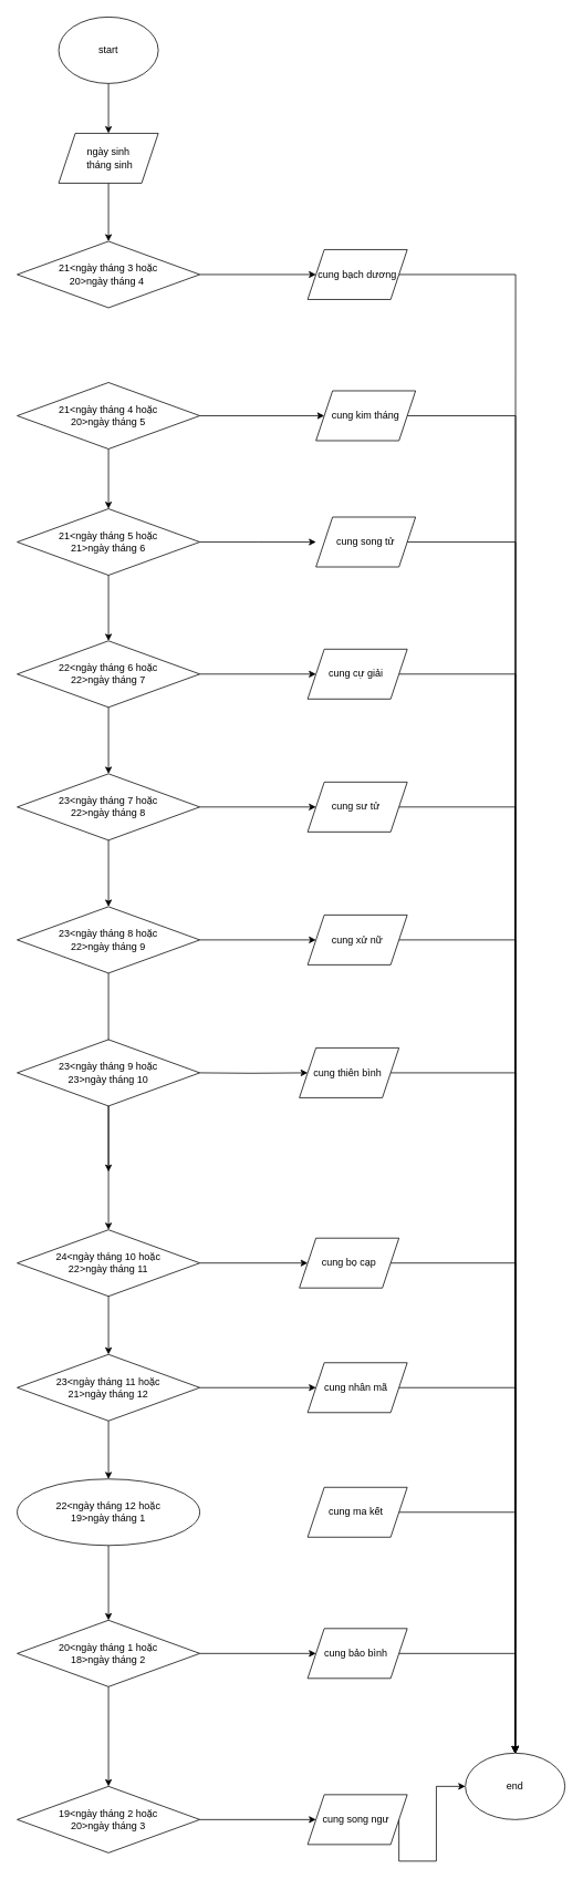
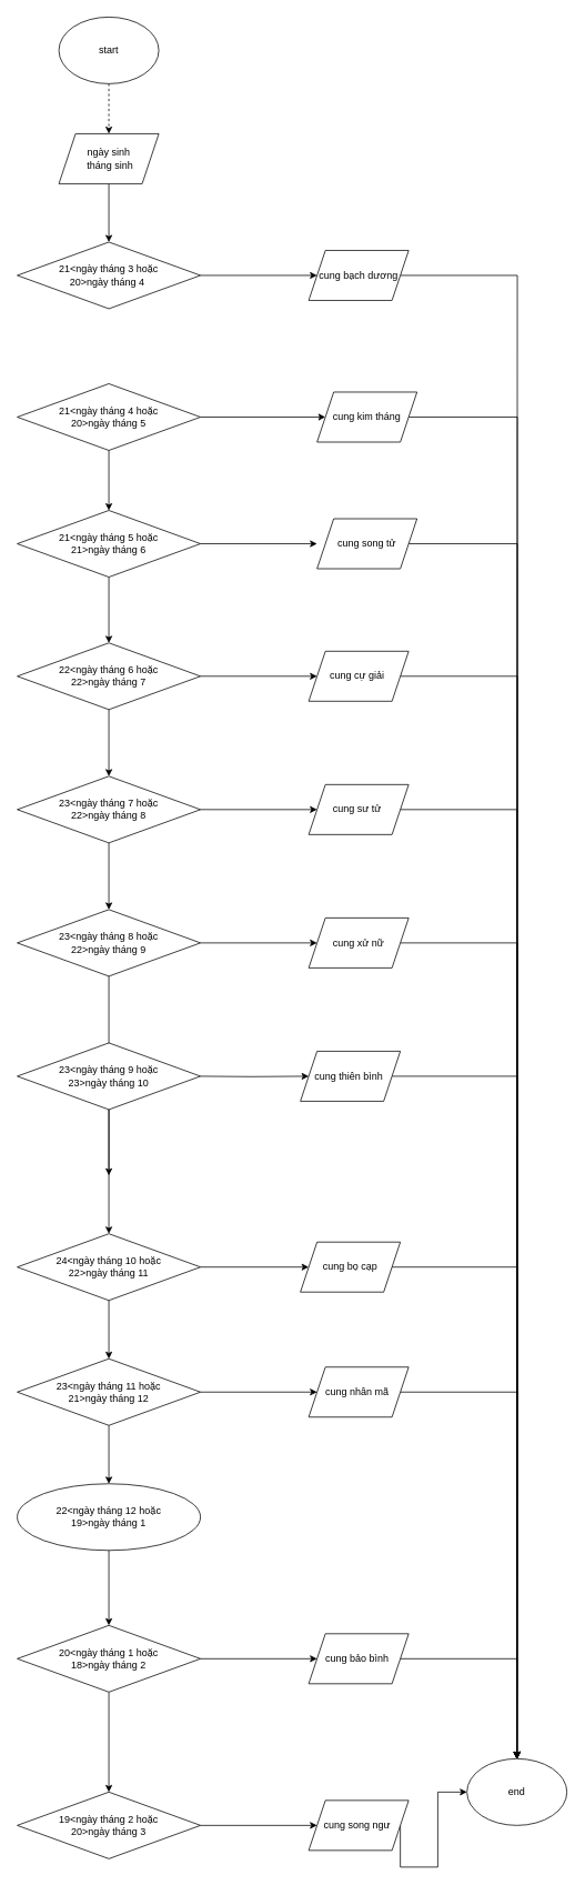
  <mxCell id="0" />
  <mxCell id="1" parent="0" />
- <mxCell id="2" value="" style="edgeStyle=orthogonalEdgeStyle;rounded=0;orthogonalLoop=1;jettySize=auto;html=1;" edge="1" parent="1" source="3" target="5"><mxGeometry relative="1" as="geometry" /></mxCell>
+ <mxCell id="2" value="" style="edgeStyle=orthogonalEdgeStyle;rounded=0;orthogonalLoop=1;jettySize=auto;html=1;dashed=1;" edge="1" parent="1" source="3" target="5"><mxGeometry relative="1" as="geometry" /></mxCell>
  <mxCell id="3" value="start" style="ellipse;whiteSpace=wrap;html=1;" vertex="1" parent="1"><mxGeometry x="70" y="20" width="120" height="80" as="geometry" /></mxCell>
  <mxCell id="4" value="" style="edgeStyle=orthogonalEdgeStyle;rounded=0;orthogonalLoop=1;jettySize=auto;html=1;" edge="1" parent="1" source="5" target="7"><mxGeometry relative="1" as="geometry" /></mxCell>
  <mxCell id="5" value="ngày sinh&lt;br&gt;&amp;nbsp;tháng sinh" style="shape=parallelogram;perimeter=parallelogramPerimeter;whiteSpace=wrap;html=1;fixedSize=1;" vertex="1" parent="1"><mxGeometry x="70" y="160" width="120" height="60" as="geometry" /></mxCell>
  <mxCell id="6" value="" style="edgeStyle=orthogonalEdgeStyle;rounded=0;orthogonalLoop=1;jettySize=auto;html=1;" edge="1" parent="1" source="7" target="9"><mxGeometry relative="1" as="geometry" /></mxCell>
  <mxCell id="7" value="21&amp;lt;ngày tháng 3 hoặc&lt;br&gt;20&amp;gt;ngày tháng 4&amp;nbsp;" style="rhombus;whiteSpace=wrap;html=1;" vertex="1" parent="1"><mxGeometry x="20" y="290" width="220" height="80" as="geometry" /></mxCell>
  <mxCell id="8" style="edgeStyle=orthogonalEdgeStyle;rounded=0;orthogonalLoop=1;jettySize=auto;html=1;" edge="1" parent="1" source="9"><mxGeometry relative="1" as="geometry"><mxPoint x="620" y="2110.727" as="targetPoint" /></mxGeometry></mxCell>
  <mxCell id="9" value="cung bạch dương" style="shape=parallelogram;perimeter=parallelogramPerimeter;whiteSpace=wrap;html=1;fixedSize=1;" vertex="1" parent="1"><mxGeometry x="370" y="300" width="120" height="60" as="geometry" /></mxCell>
  <mxCell id="10" value="" style="edgeStyle=orthogonalEdgeStyle;rounded=0;orthogonalLoop=1;jettySize=auto;html=1;" edge="1" parent="1" source="12" target="15"><mxGeometry relative="1" as="geometry" /></mxCell>
  <mxCell id="11" style="edgeStyle=orthogonalEdgeStyle;rounded=0;orthogonalLoop=1;jettySize=auto;html=1;entryX=0;entryY=0.5;entryDx=0;entryDy=0;" edge="1" parent="1" source="12" target="42"><mxGeometry relative="1" as="geometry" /></mxCell>
  <mxCell id="12" value="21&amp;lt;ngày tháng 4 hoặc&lt;br&gt;20&amp;gt;ngày tháng 5" style="rhombus;whiteSpace=wrap;html=1;" vertex="1" parent="1"><mxGeometry x="20" y="460" width="220" height="80" as="geometry" /></mxCell>
  <mxCell id="13" value="" style="edgeStyle=orthogonalEdgeStyle;rounded=0;orthogonalLoop=1;jettySize=auto;html=1;" edge="1" parent="1" source="15" target="18"><mxGeometry relative="1" as="geometry" /></mxCell>
  <mxCell id="14" style="edgeStyle=orthogonalEdgeStyle;rounded=0;orthogonalLoop=1;jettySize=auto;html=1;" edge="1" parent="1" source="15"><mxGeometry relative="1" as="geometry"><mxPoint x="380" y="652" as="targetPoint" /></mxGeometry></mxCell>
  <mxCell id="15" value="21&amp;lt;ngày tháng 5 hoặc&lt;br&gt;21&amp;gt;ngày tháng 6" style="rhombus;whiteSpace=wrap;html=1;" vertex="1" parent="1"><mxGeometry x="20" y="612" width="220" height="80" as="geometry" /></mxCell>
  <mxCell id="16" value="" style="edgeStyle=orthogonalEdgeStyle;rounded=0;orthogonalLoop=1;jettySize=auto;html=1;" edge="1" parent="1" source="18" target="21"><mxGeometry relative="1" as="geometry" /></mxCell>
  <mxCell id="17" value="" style="edgeStyle=orthogonalEdgeStyle;rounded=0;orthogonalLoop=1;jettySize=auto;html=1;" edge="1" parent="1" source="18" target="46"><mxGeometry relative="1" as="geometry" /></mxCell>
  <mxCell id="18" value="22&amp;lt;ngày tháng 6 hoặc&lt;br&gt;22&amp;gt;ngày tháng 7" style="rhombus;whiteSpace=wrap;html=1;" vertex="1" parent="1"><mxGeometry x="20" y="771" width="220" height="80" as="geometry" /></mxCell>
  <mxCell id="19" value="" style="edgeStyle=orthogonalEdgeStyle;rounded=0;orthogonalLoop=1;jettySize=auto;html=1;" edge="1" parent="1" source="21" target="24"><mxGeometry relative="1" as="geometry" /></mxCell>
  <mxCell id="20" value="" style="edgeStyle=orthogonalEdgeStyle;rounded=0;orthogonalLoop=1;jettySize=auto;html=1;" edge="1" parent="1" source="21" target="48"><mxGeometry relative="1" as="geometry" /></mxCell>
  <mxCell id="21" value="23&amp;lt;ngày tháng 7 hoặc&lt;br&gt;22&amp;gt;ngày tháng 8" style="rhombus;whiteSpace=wrap;html=1;" vertex="1" parent="1"><mxGeometry x="20" y="931" width="220" height="80" as="geometry" /></mxCell>
  <mxCell id="22" value="" style="edgeStyle=orthogonalEdgeStyle;rounded=0;orthogonalLoop=1;jettySize=auto;html=1;" edge="1" parent="1" source="24"><mxGeometry relative="1" as="geometry"><mxPoint x="130" y="1410" as="targetPoint" /></mxGeometry></mxCell>
  <mxCell id="23" value="" style="edgeStyle=orthogonalEdgeStyle;rounded=0;orthogonalLoop=1;jettySize=auto;html=1;" edge="1" parent="1" source="24" target="50"><mxGeometry relative="1" as="geometry" /></mxCell>
  <mxCell id="24" value="23&amp;lt;ngày tháng 8 hoặc&lt;br&gt;22&amp;gt;ngày tháng 9" style="rhombus;whiteSpace=wrap;html=1;" vertex="1" parent="1"><mxGeometry x="20" y="1091" width="220" height="80" as="geometry" /></mxCell>
  <mxCell id="25" value="" style="edgeStyle=orthogonalEdgeStyle;rounded=0;orthogonalLoop=1;jettySize=auto;html=1;" edge="1" parent="1" target="52"><mxGeometry relative="1" as="geometry"><mxPoint x="240" y="1291" as="sourcePoint" /></mxGeometry></mxCell>
  <mxCell id="26" value="" style="edgeStyle=orthogonalEdgeStyle;rounded=0;orthogonalLoop=1;jettySize=auto;html=1;" edge="1" parent="1" source="27" target="30"><mxGeometry relative="1" as="geometry" /></mxCell>
  <mxCell id="27" value="23&amp;lt;ngày tháng 9 hoặc&lt;br&gt;23&amp;gt;ngày tháng 10" style="rhombus;whiteSpace=wrap;html=1;" vertex="1" parent="1"><mxGeometry x="20" y="1251" width="220" height="80" as="geometry" /></mxCell>
  <mxCell id="28" value="" style="edgeStyle=orthogonalEdgeStyle;rounded=0;orthogonalLoop=1;jettySize=auto;html=1;" edge="1" parent="1" source="30" target="33"><mxGeometry relative="1" as="geometry" /></mxCell>
  <mxCell id="29" value="" style="edgeStyle=orthogonalEdgeStyle;rounded=0;orthogonalLoop=1;jettySize=auto;html=1;" edge="1" parent="1" source="30" target="54"><mxGeometry relative="1" as="geometry" /></mxCell>
  <mxCell id="30" value="24&amp;lt;ngày tháng 10 hoặc&lt;br&gt;22&amp;gt;ngày tháng 11" style="rhombus;whiteSpace=wrap;html=1;" vertex="1" parent="1"><mxGeometry x="20" y="1480" width="220" height="80" as="geometry" /></mxCell>
  <mxCell id="31" value="" style="edgeStyle=orthogonalEdgeStyle;rounded=0;orthogonalLoop=1;jettySize=auto;html=1;" edge="1" parent="1" source="33" target="35"><mxGeometry relative="1" as="geometry" /></mxCell>
  <mxCell id="32" value="" style="edgeStyle=orthogonalEdgeStyle;rounded=0;orthogonalLoop=1;jettySize=auto;html=1;" edge="1" parent="1" source="33" target="56"><mxGeometry relative="1" as="geometry" /></mxCell>
  <mxCell id="33" value="23&amp;lt;ngày tháng 11 hoặc&lt;br&gt;21&amp;gt;ngày tháng 12" style="rhombus;whiteSpace=wrap;html=1;" vertex="1" parent="1"><mxGeometry x="20" y="1630" width="220" height="80" as="geometry" /></mxCell>
  <mxCell id="34" value="" style="edgeStyle=orthogonalEdgeStyle;rounded=0;orthogonalLoop=1;jettySize=auto;html=1;" edge="1" parent="1" source="35" target="38"><mxGeometry relative="1" as="geometry" /></mxCell>
  <mxCell id="35" value="22&amp;lt;ngày tháng 12 hoặc&lt;br&gt;19&amp;gt;ngày tháng 1" style="ellipse;whiteSpace=wrap;html=1;" vertex="1" parent="1"><mxGeometry x="20" y="1780" width="220" height="80" as="geometry" /></mxCell>
  <mxCell id="36" value="" style="edgeStyle=orthogonalEdgeStyle;rounded=0;orthogonalLoop=1;jettySize=auto;html=1;" edge="1" parent="1" source="38" target="40"><mxGeometry relative="1" as="geometry" /></mxCell>
  <mxCell id="37" value="" style="edgeStyle=orthogonalEdgeStyle;rounded=0;orthogonalLoop=1;jettySize=auto;html=1;" edge="1" parent="1" source="38" target="60"><mxGeometry relative="1" as="geometry" /></mxCell>
  <mxCell id="38" value="20&amp;lt;ngày tháng 1 hoặc&lt;br&gt;18&amp;gt;ngày tháng 2" style="rhombus;whiteSpace=wrap;html=1;" vertex="1" parent="1"><mxGeometry x="20" y="1950" width="220" height="80" as="geometry" /></mxCell>
  <mxCell id="39" value="" style="edgeStyle=orthogonalEdgeStyle;rounded=0;orthogonalLoop=1;jettySize=auto;html=1;" edge="1" parent="1" source="40" target="62"><mxGeometry relative="1" as="geometry" /></mxCell>
  <mxCell id="40" value="19&amp;lt;ngày tháng 2 hoặc&lt;br&gt;20&amp;gt;ngày tháng 3" style="rhombus;whiteSpace=wrap;html=1;" vertex="1" parent="1"><mxGeometry x="20" y="2150" width="220" height="80" as="geometry" /></mxCell>
  <mxCell id="41" style="edgeStyle=orthogonalEdgeStyle;rounded=0;orthogonalLoop=1;jettySize=auto;html=1;" edge="1" parent="1" source="42"><mxGeometry relative="1" as="geometry"><mxPoint x="620" y="2110" as="targetPoint" /></mxGeometry></mxCell>
  <mxCell id="42" value="cung kim tháng" style="shape=parallelogram;perimeter=parallelogramPerimeter;whiteSpace=wrap;html=1;fixedSize=1;" vertex="1" parent="1"><mxGeometry x="380" y="470" width="120" height="60" as="geometry" /></mxCell>
  <mxCell id="43" style="edgeStyle=orthogonalEdgeStyle;rounded=0;orthogonalLoop=1;jettySize=auto;html=1;" edge="1" parent="1" source="44"><mxGeometry relative="1" as="geometry"><mxPoint x="620" y="2110" as="targetPoint" /></mxGeometry></mxCell>
  <mxCell id="44" value="cung song tử" style="shape=parallelogram;perimeter=parallelogramPerimeter;whiteSpace=wrap;html=1;fixedSize=1;" vertex="1" parent="1"><mxGeometry x="380" y="622" width="120" height="60" as="geometry" /></mxCell>
  <mxCell id="45" style="edgeStyle=orthogonalEdgeStyle;rounded=0;orthogonalLoop=1;jettySize=auto;html=1;exitX=1;exitY=0.5;exitDx=0;exitDy=0;" edge="1" parent="1" source="46"><mxGeometry relative="1" as="geometry"><mxPoint x="620" y="2110" as="targetPoint" /></mxGeometry></mxCell>
  <mxCell id="46" value="cung cự giải&amp;nbsp;" style="shape=parallelogram;perimeter=parallelogramPerimeter;whiteSpace=wrap;html=1;fixedSize=1;" vertex="1" parent="1"><mxGeometry x="370" y="781" width="120" height="60" as="geometry" /></mxCell>
  <mxCell id="47" style="edgeStyle=orthogonalEdgeStyle;rounded=0;orthogonalLoop=1;jettySize=auto;html=1;entryX=0.5;entryY=0;entryDx=0;entryDy=0;" edge="1" parent="1" source="48" target="63"><mxGeometry relative="1" as="geometry" /></mxCell>
  <mxCell id="48" value="cung sư tử&amp;nbsp;" style="shape=parallelogram;perimeter=parallelogramPerimeter;whiteSpace=wrap;html=1;fixedSize=1;" vertex="1" parent="1"><mxGeometry x="370" y="941" width="120" height="60" as="geometry" /></mxCell>
  <mxCell id="49" style="edgeStyle=orthogonalEdgeStyle;rounded=0;orthogonalLoop=1;jettySize=auto;html=1;" edge="1" parent="1" source="50"><mxGeometry relative="1" as="geometry"><mxPoint x="620" y="2110" as="targetPoint" /></mxGeometry></mxCell>
  <mxCell id="50" value="cung xử nữ" style="shape=parallelogram;perimeter=parallelogramPerimeter;whiteSpace=wrap;html=1;fixedSize=1;" vertex="1" parent="1"><mxGeometry x="370" y="1101" width="120" height="60" as="geometry" /></mxCell>
  <mxCell id="51" style="edgeStyle=orthogonalEdgeStyle;rounded=0;orthogonalLoop=1;jettySize=auto;html=1;exitX=1;exitY=0.5;exitDx=0;exitDy=0;" edge="1" parent="1" source="52"><mxGeometry relative="1" as="geometry"><mxPoint x="620" y="2110" as="targetPoint" /></mxGeometry></mxCell>
  <mxCell id="52" value="cung thiên bình&amp;nbsp;" style="shape=parallelogram;perimeter=parallelogramPerimeter;whiteSpace=wrap;html=1;fixedSize=1;" vertex="1" parent="1"><mxGeometry x="360" y="1261" width="120" height="60" as="geometry" /></mxCell>
  <mxCell id="53" style="edgeStyle=orthogonalEdgeStyle;rounded=0;orthogonalLoop=1;jettySize=auto;html=1;exitX=1;exitY=0.5;exitDx=0;exitDy=0;" edge="1" parent="1" source="54"><mxGeometry relative="1" as="geometry"><mxPoint x="620" y="2110" as="targetPoint" /></mxGeometry></mxCell>
  <mxCell id="54" value="cung bọ cạp" style="shape=parallelogram;perimeter=parallelogramPerimeter;whiteSpace=wrap;html=1;fixedSize=1;" vertex="1" parent="1"><mxGeometry x="360" y="1490" width="120" height="60" as="geometry" /></mxCell>
  <mxCell id="55" style="edgeStyle=orthogonalEdgeStyle;rounded=0;orthogonalLoop=1;jettySize=auto;html=1;exitX=1;exitY=0.5;exitDx=0;exitDy=0;" edge="1" parent="1" source="56"><mxGeometry relative="1" as="geometry"><mxPoint x="620" y="2110" as="targetPoint" /></mxGeometry></mxCell>
  <mxCell id="56" value="cung nhân mã&amp;nbsp;" style="shape=parallelogram;perimeter=parallelogramPerimeter;whiteSpace=wrap;html=1;fixedSize=1;" vertex="1" parent="1"><mxGeometry x="370" y="1640" width="120" height="60" as="geometry" /></mxCell>
- <mxCell id="57" style="edgeStyle=orthogonalEdgeStyle;rounded=0;orthogonalLoop=1;jettySize=auto;html=1;entryX=0.5;entryY=0;entryDx=0;entryDy=0;" edge="1" parent="1" source="58" target="63"><mxGeometry relative="1" as="geometry" /></mxCell>
- <mxCell id="58" value="cung ma kết&amp;nbsp;" style="shape=parallelogram;perimeter=parallelogramPerimeter;whiteSpace=wrap;html=1;fixedSize=1;" vertex="1" parent="1"><mxGeometry x="370" y="1790" width="120" height="60" as="geometry" /></mxCell>
  <mxCell id="59" style="edgeStyle=orthogonalEdgeStyle;rounded=0;orthogonalLoop=1;jettySize=auto;html=1;entryX=0.5;entryY=0;entryDx=0;entryDy=0;" edge="1" parent="1" source="60" target="63"><mxGeometry relative="1" as="geometry" /></mxCell>
  <mxCell id="60" value="cung bảo bình&amp;nbsp;" style="shape=parallelogram;perimeter=parallelogramPerimeter;whiteSpace=wrap;html=1;fixedSize=1;" vertex="1" parent="1"><mxGeometry x="370" y="1960" width="120" height="60" as="geometry" /></mxCell>
  <mxCell id="61" style="edgeStyle=orthogonalEdgeStyle;rounded=0;orthogonalLoop=1;jettySize=auto;html=1;exitX=1;exitY=0.5;exitDx=0;exitDy=0;entryX=0;entryY=0.5;entryDx=0;entryDy=0;" edge="1" parent="1" source="62" target="63"><mxGeometry relative="1" as="geometry"><Array as="points"><mxPoint x="480" y="2240" /><mxPoint x="525" y="2240" /><mxPoint x="525" y="2150" /></Array></mxGeometry></mxCell>
  <mxCell id="62" value="cung song ngư&amp;nbsp;" style="shape=parallelogram;perimeter=parallelogramPerimeter;whiteSpace=wrap;html=1;fixedSize=1;" vertex="1" parent="1"><mxGeometry x="370" y="2160" width="120" height="60" as="geometry" /></mxCell>
  <mxCell id="63" value="end" style="ellipse;whiteSpace=wrap;html=1;" vertex="1" parent="1"><mxGeometry x="560" y="2110" width="120" height="80" as="geometry" /></mxCell>
